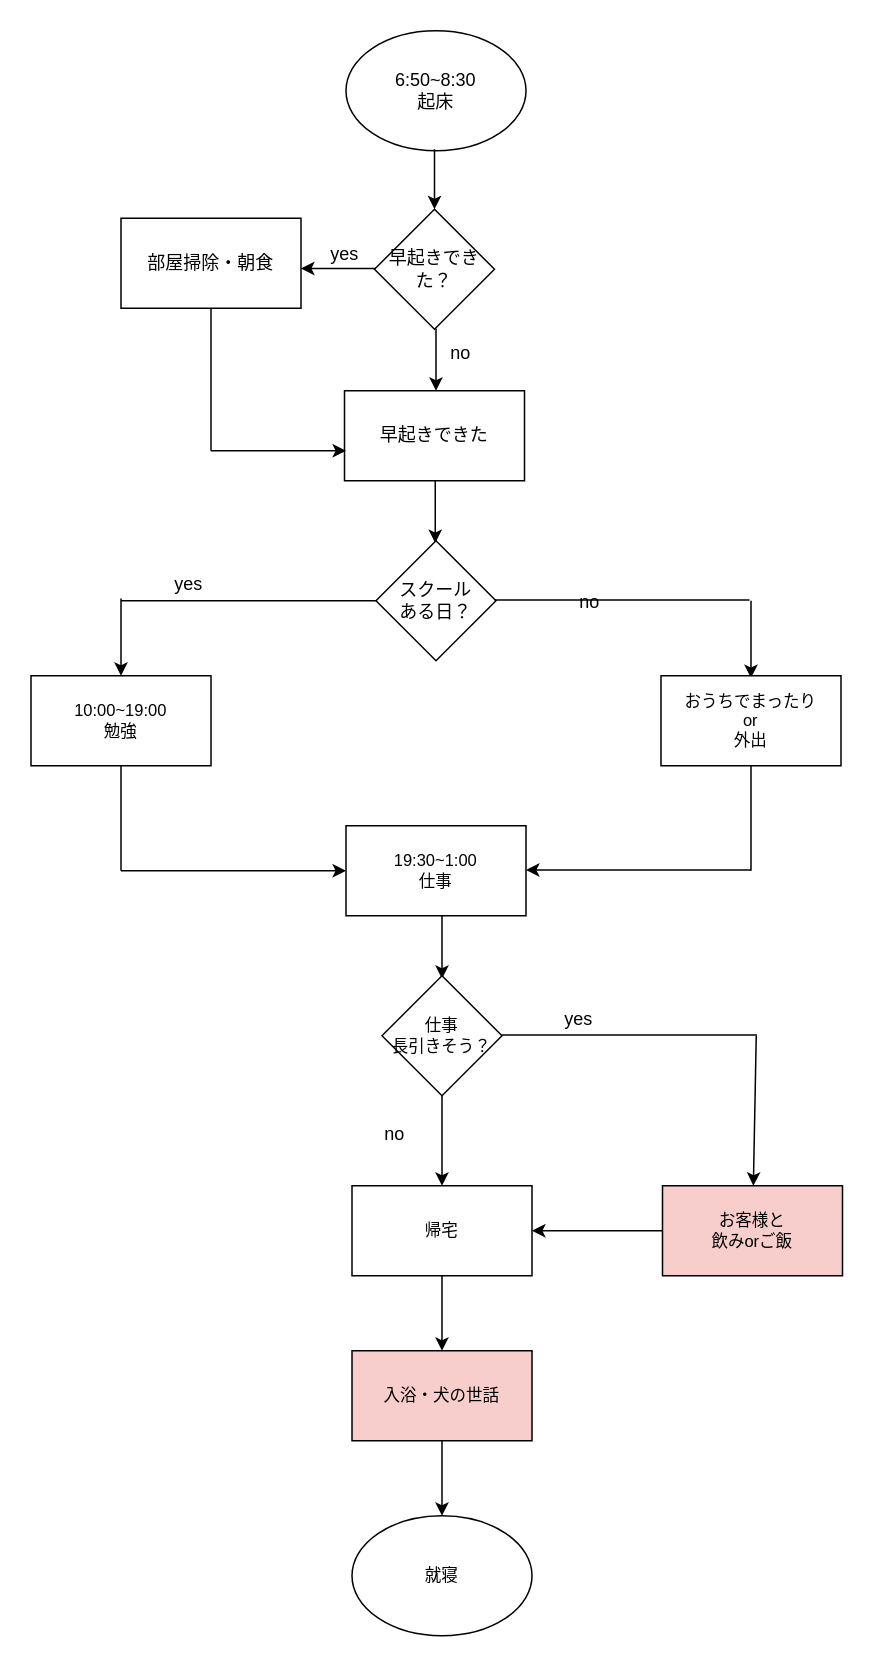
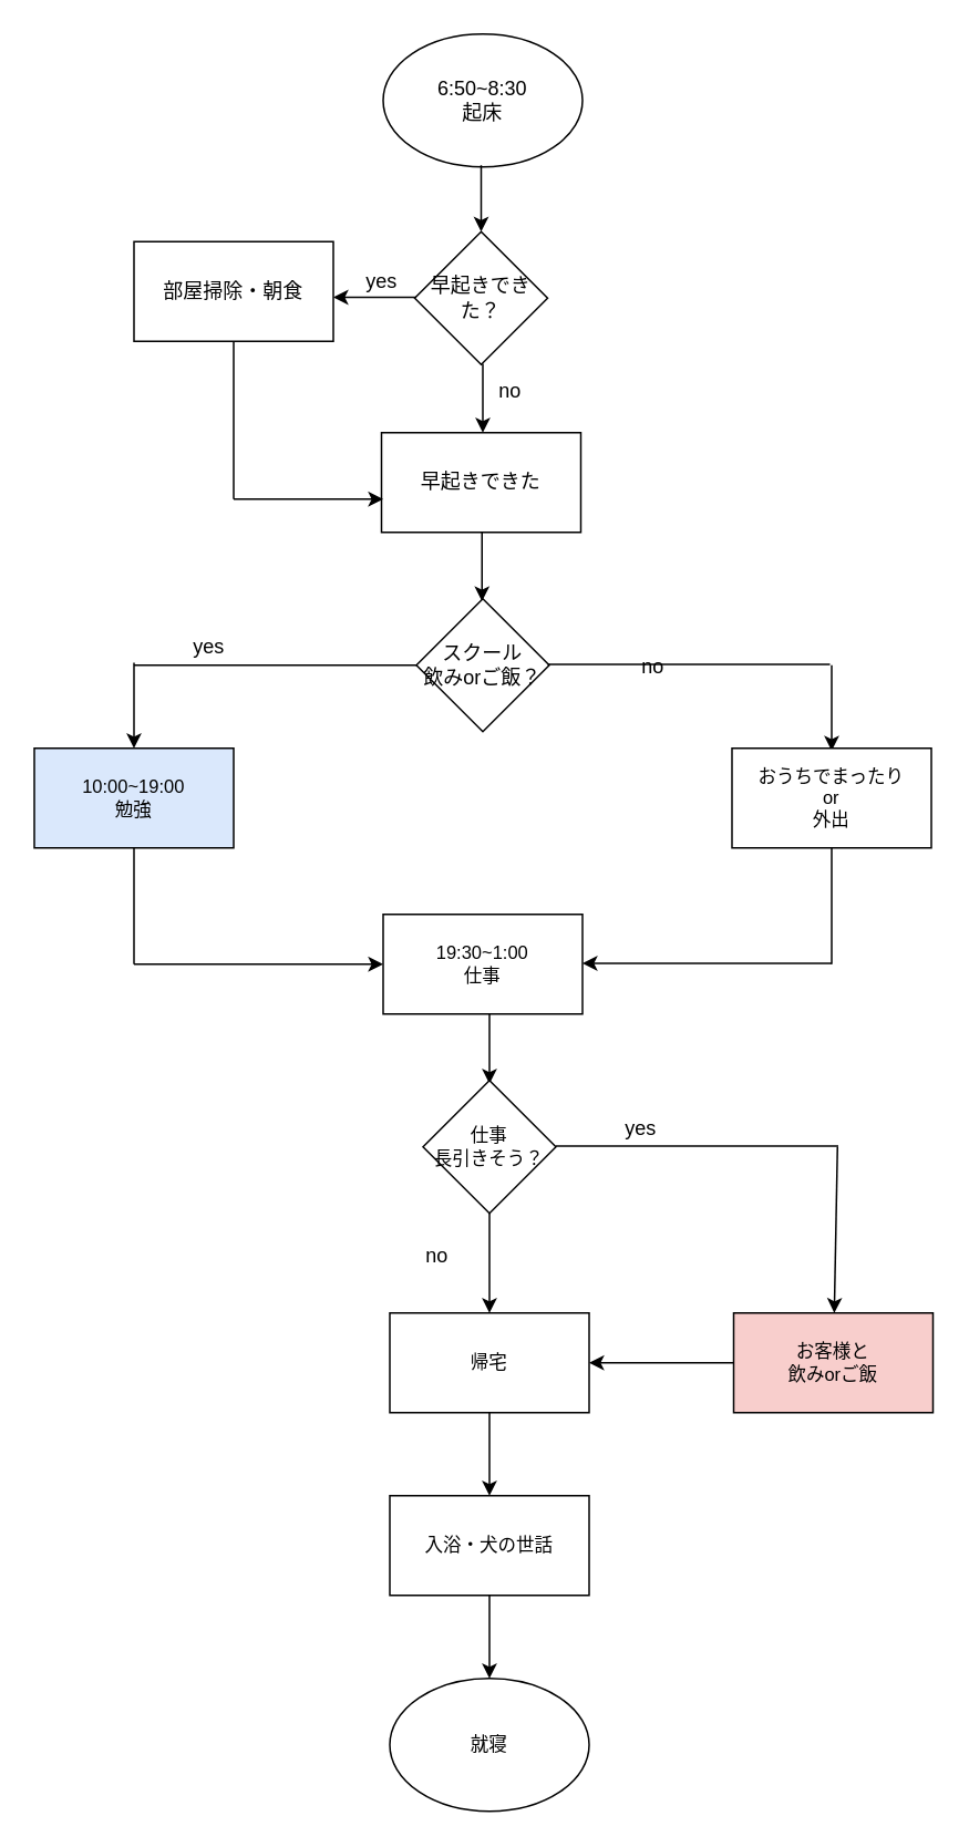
  <mxCell id="0" />
  <mxCell id="1" parent="0" />
  <mxCell id="2" value="6:50~8:30&lt;br&gt;起床" style="ellipse;whiteSpace=wrap;html=1;" vertex="1" parent="1"><mxGeometry x="230" y="20" width="120" height="80" as="geometry" /></mxCell>
  <mxCell id="3" value="" style="endArrow=classic;html=1;rounded=0;" edge="1" parent="1"><mxGeometry width="50" height="50" relative="1" as="geometry"><mxPoint x="289" y="99" as="sourcePoint" /><mxPoint x="289" y="139" as="targetPoint" /><Array as="points" /></mxGeometry></mxCell>
  <mxCell id="4" value="早起きできた？" style="rhombus;whiteSpace=wrap;html=1;" vertex="1" parent="1"><mxGeometry x="249" y="139" width="80" height="80" as="geometry" /></mxCell>
  <mxCell id="5" value="" style="endArrow=classic;html=1;rounded=0;" edge="1" parent="1"><mxGeometry width="50" height="50" relative="1" as="geometry"><mxPoint x="250" y="178.5" as="sourcePoint" /><mxPoint x="200" y="178.5" as="targetPoint" /><Array as="points" /></mxGeometry></mxCell>
  <mxCell id="6" value="yes&#10;" style="text;strokeColor=none;fillColor=none;align=left;verticalAlign=middle;spacingLeft=4;spacingRight=4;overflow=hidden;points=[[0,0.5],[1,0.5]];portConstraint=eastwest;rotatable=0;" vertex="1" parent="1"><mxGeometry x="214" y="160" width="80" height="30" as="geometry" /></mxCell>
  <mxCell id="7" value="" style="endArrow=classic;html=1;rounded=0;" edge="1" parent="1"><mxGeometry width="50" height="50" relative="1" as="geometry"><mxPoint x="290" y="218.5" as="sourcePoint" /><mxPoint x="290" y="260" as="targetPoint" /><Array as="points" /></mxGeometry></mxCell>
  <mxCell id="8" value="部屋掃除・朝食" style="rounded=0;whiteSpace=wrap;html=1;" vertex="1" parent="1"><mxGeometry x="80" y="145" width="120" height="60" as="geometry" /></mxCell>
  <mxCell id="9" value="早起きできた" style="rounded=0;whiteSpace=wrap;html=1;" vertex="1" parent="1"><mxGeometry x="229" y="260" width="120" height="60" as="geometry" /></mxCell>
  <mxCell id="10" value="" style="endArrow=none;html=1;rounded=0;labelBackgroundColor=default;strokeColor=default;fontFamily=Helvetica;fontSize=11;fontColor=default;endSize=6;targetPerimeterSpacing=200;shape=connector;" edge="1" parent="1"><mxGeometry width="50" height="50" relative="1" as="geometry"><mxPoint x="140" y="300" as="sourcePoint" /><mxPoint x="140" y="205" as="targetPoint" /></mxGeometry></mxCell>
  <mxCell id="11" value="" style="endArrow=classic;html=1;rounded=0;labelBackgroundColor=default;strokeColor=default;fontFamily=Helvetica;fontSize=11;fontColor=default;endSize=6;targetPerimeterSpacing=200;shape=connector;" edge="1" parent="1"><mxGeometry width="50" height="50" relative="1" as="geometry"><mxPoint x="140" y="300" as="sourcePoint" /><mxPoint x="230" y="300" as="targetPoint" /></mxGeometry></mxCell>
  <mxCell id="12" value="" style="endArrow=classic;html=1;rounded=0;" edge="1" parent="1"><mxGeometry width="50" height="50" relative="1" as="geometry"><mxPoint x="289.5" y="320" as="sourcePoint" /><mxPoint x="289.5" y="361.5" as="targetPoint" /><Array as="points" /></mxGeometry></mxCell>
- <mxCell id="13" value="スクール&lt;br&gt;ある日？" style="rhombus;whiteSpace=wrap;html=1;" vertex="1" parent="1"><mxGeometry x="250" y="360" width="80" height="80" as="geometry" /></mxCell>
+ <mxCell id="13" value="スクール&lt;br&gt;飲みorご飯？" style="rhombus;whiteSpace=wrap;html=1;" vertex="1" parent="1"><mxGeometry x="250" y="360" width="80" height="80" as="geometry" /></mxCell>
  <mxCell id="14" value="" style="endArrow=none;html=1;rounded=0;labelBackgroundColor=default;strokeColor=default;fontFamily=Helvetica;fontSize=11;fontColor=default;endSize=6;targetPerimeterSpacing=200;shape=connector;" edge="1" parent="1"><mxGeometry width="50" height="50" relative="1" as="geometry"><mxPoint x="80" y="400" as="sourcePoint" /><mxPoint x="250" y="400" as="targetPoint" /><Array as="points" /></mxGeometry></mxCell>
  <mxCell id="15" value="" style="endArrow=classic;html=1;rounded=0;" edge="1" parent="1"><mxGeometry width="50" height="50" relative="1" as="geometry"><mxPoint x="80" y="398.5" as="sourcePoint" /><mxPoint x="80" y="450" as="targetPoint" /><Array as="points" /></mxGeometry></mxCell>
  <mxCell id="16" value="yes&#10;" style="text;strokeColor=none;fillColor=none;align=left;verticalAlign=middle;spacingLeft=4;spacingRight=4;overflow=hidden;points=[[0,0.5],[1,0.5]];portConstraint=eastwest;rotatable=0;" vertex="1" parent="1"><mxGeometry x="110" y="380" width="80" height="30" as="geometry" /></mxCell>
  <mxCell id="17" value="" style="endArrow=none;html=1;rounded=0;labelBackgroundColor=default;strokeColor=default;fontFamily=Helvetica;fontSize=11;fontColor=default;endSize=6;targetPerimeterSpacing=200;shape=connector;" edge="1" parent="1"><mxGeometry width="50" height="50" relative="1" as="geometry"><mxPoint x="329" y="399.5" as="sourcePoint" /><mxPoint x="499" y="399.5" as="targetPoint" /><Array as="points" /></mxGeometry></mxCell>
  <mxCell id="18" value="" style="endArrow=classic;html=1;rounded=0;" edge="1" parent="1"><mxGeometry width="50" height="50" relative="1" as="geometry"><mxPoint x="500" y="400" as="sourcePoint" /><mxPoint x="500" y="451.5" as="targetPoint" /><Array as="points" /></mxGeometry></mxCell>
  <mxCell id="19" value="no" style="text;strokeColor=none;fillColor=none;align=left;verticalAlign=middle;spacingLeft=4;spacingRight=4;overflow=hidden;points=[[0,0.5],[1,0.5]];portConstraint=eastwest;rotatable=0;" vertex="1" parent="1"><mxGeometry x="294" y="219" width="80" height="30" as="geometry" /></mxCell>
- <mxCell id="20" value="10:00~19:00&lt;br&gt;勉強" style="rounded=0;whiteSpace=wrap;html=1;fontFamily=Helvetica;fontSize=11;fontColor=default;" vertex="1" parent="1"><mxGeometry x="20" y="450" width="120" height="60" as="geometry" /></mxCell>
+ <mxCell id="20" value="10:00~19:00&lt;br&gt;勉強" style="rounded=0;whiteSpace=wrap;html=1;fontFamily=Helvetica;fontSize=11;fontColor=default;fillColor=#dae8fc;" vertex="1" parent="1"><mxGeometry x="20" y="450" width="120" height="60" as="geometry" /></mxCell>
  <mxCell id="21" value="おうちでまったり&lt;br&gt;or&lt;br&gt;外出" style="rounded=0;whiteSpace=wrap;html=1;fontFamily=Helvetica;fontSize=11;fontColor=default;" vertex="1" parent="1"><mxGeometry x="440" y="450" width="120" height="60" as="geometry" /></mxCell>
  <mxCell id="22" value="" style="endArrow=none;html=1;rounded=0;labelBackgroundColor=default;strokeColor=default;fontFamily=Helvetica;fontSize=11;fontColor=default;endSize=6;targetPerimeterSpacing=200;shape=connector;" edge="1" parent="1"><mxGeometry width="50" height="50" relative="1" as="geometry"><mxPoint x="80" y="580" as="sourcePoint" /><mxPoint x="80" y="510" as="targetPoint" /></mxGeometry></mxCell>
  <mxCell id="23" value="" style="endArrow=classic;html=1;rounded=0;labelBackgroundColor=default;strokeColor=default;fontFamily=Helvetica;fontSize=11;fontColor=default;endSize=6;targetPerimeterSpacing=200;shape=connector;" edge="1" parent="1"><mxGeometry width="50" height="50" relative="1" as="geometry"><mxPoint x="80" y="580" as="sourcePoint" /><mxPoint x="230" y="580" as="targetPoint" /></mxGeometry></mxCell>
  <mxCell id="24" value="19:30~1:00&lt;br&gt;仕事" style="rounded=0;whiteSpace=wrap;html=1;fontFamily=Helvetica;fontSize=11;fontColor=default;" vertex="1" parent="1"><mxGeometry x="230" y="550" width="120" height="60" as="geometry" /></mxCell>
  <mxCell id="25" value="" style="endArrow=none;html=1;rounded=0;labelBackgroundColor=default;strokeColor=default;fontFamily=Helvetica;fontSize=11;fontColor=default;endSize=6;targetPerimeterSpacing=200;shape=connector;" edge="1" parent="1"><mxGeometry width="50" height="50" relative="1" as="geometry"><mxPoint x="500" y="580" as="sourcePoint" /><mxPoint x="500" y="510" as="targetPoint" /></mxGeometry></mxCell>
  <mxCell id="26" value="" style="endArrow=classic;html=1;rounded=0;labelBackgroundColor=default;strokeColor=default;fontFamily=Helvetica;fontSize=11;fontColor=default;endSize=6;shape=connector;sourcePerimeterSpacing=200;" edge="1" parent="1"><mxGeometry width="50" height="50" relative="1" as="geometry"><mxPoint x="500" y="579.5" as="sourcePoint" /><mxPoint x="350" y="579.5" as="targetPoint" /></mxGeometry></mxCell>
  <mxCell id="27" value="" style="endArrow=classic;html=1;rounded=0;" edge="1" parent="1"><mxGeometry width="50" height="50" relative="1" as="geometry"><mxPoint x="294" y="610" as="sourcePoint" /><mxPoint x="294" y="652" as="targetPoint" /><Array as="points" /></mxGeometry></mxCell>
  <mxCell id="28" value="仕事&lt;br&gt;長引きそう？" style="rhombus;whiteSpace=wrap;html=1;fontFamily=Helvetica;fontSize=11;fontColor=default;" vertex="1" parent="1"><mxGeometry x="254" y="650" width="80" height="80" as="geometry" /></mxCell>
  <mxCell id="29" value="" style="endArrow=none;html=1;rounded=0;labelBackgroundColor=default;strokeColor=default;fontFamily=Helvetica;fontSize=11;fontColor=default;endSize=6;targetPerimeterSpacing=200;shape=connector;" edge="1" parent="1"><mxGeometry width="50" height="50" relative="1" as="geometry"><mxPoint x="334" y="689.5" as="sourcePoint" /><mxPoint x="504" y="689.5" as="targetPoint" /><Array as="points" /></mxGeometry></mxCell>
  <mxCell id="30" value="" style="endArrow=classic;html=1;rounded=0;entryX=0.5;entryY=0;entryDx=0;entryDy=0;" edge="1" parent="1" target="34"><mxGeometry width="50" height="50" relative="1" as="geometry"><mxPoint x="294" y="730" as="sourcePoint" /><mxPoint x="294" y="781.5" as="targetPoint" /><Array as="points" /></mxGeometry></mxCell>
  <mxCell id="31" value="" style="endArrow=classic;html=1;rounded=0;" edge="1" parent="1" target="32"><mxGeometry width="50" height="50" relative="1" as="geometry"><mxPoint x="503.5" y="690" as="sourcePoint" /><mxPoint x="503.5" y="741.5" as="targetPoint" /><Array as="points" /></mxGeometry></mxCell>
  <mxCell id="32" value="お客様と&lt;br&gt;飲みorご飯" style="rounded=0;whiteSpace=wrap;html=1;fontFamily=Helvetica;fontSize=11;fontColor=default;fillColor=#f8cecc;" vertex="1" parent="1"><mxGeometry x="441" y="790" width="120" height="60" as="geometry" /></mxCell>
  <mxCell id="33" value="" style="endArrow=classic;html=1;rounded=0;labelBackgroundColor=default;strokeColor=default;fontFamily=Helvetica;fontSize=11;fontColor=default;endSize=6;targetPerimeterSpacing=200;shape=connector;entryX=1;entryY=0.5;entryDx=0;entryDy=0;exitX=0;exitY=0.5;exitDx=0;exitDy=0;" edge="1" parent="1" source="32" target="34"><mxGeometry width="50" height="50" relative="1" as="geometry"><mxPoint x="430" y="810" as="sourcePoint" /><mxPoint x="420" y="785" as="targetPoint" /></mxGeometry></mxCell>
  <mxCell id="34" value="帰宅" style="rounded=0;whiteSpace=wrap;html=1;fontFamily=Helvetica;fontSize=11;fontColor=default;" vertex="1" parent="1"><mxGeometry x="234" y="790" width="120" height="60" as="geometry" /></mxCell>
  <mxCell id="35" value="yes&#10;" style="text;strokeColor=none;fillColor=none;align=left;verticalAlign=middle;spacingLeft=4;spacingRight=4;overflow=hidden;points=[[0,0.5],[1,0.5]];portConstraint=eastwest;rotatable=0;" vertex="1" parent="1"><mxGeometry x="370" y="670" width="80" height="30" as="geometry" /></mxCell>
  <mxCell id="36" value="no" style="text;strokeColor=none;fillColor=none;align=left;verticalAlign=middle;spacingLeft=4;spacingRight=4;overflow=hidden;points=[[0,0.5],[1,0.5]];portConstraint=eastwest;rotatable=0;" vertex="1" parent="1"><mxGeometry x="250" y="740" width="80" height="30" as="geometry" /></mxCell>
  <mxCell id="37" value="" style="endArrow=classic;html=1;rounded=0;entryX=0.5;entryY=0;entryDx=0;entryDy=0;" edge="1" parent="1"><mxGeometry width="50" height="50" relative="1" as="geometry"><mxPoint x="294" y="850" as="sourcePoint" /><mxPoint x="294" y="900" as="targetPoint" /><Array as="points" /></mxGeometry></mxCell>
- <mxCell id="38" value="入浴・犬の世話" style="rounded=0;whiteSpace=wrap;html=1;fontFamily=Helvetica;fontSize=11;fontColor=default;fillColor=#f8cecc;" vertex="1" parent="1"><mxGeometry x="234" y="900" width="120" height="60" as="geometry" /></mxCell>
+ <mxCell id="38" value="入浴・犬の世話" style="rounded=0;whiteSpace=wrap;html=1;fontFamily=Helvetica;fontSize=11;fontColor=default;" vertex="1" parent="1"><mxGeometry x="234" y="900" width="120" height="60" as="geometry" /></mxCell>
  <mxCell id="39" value="就寝" style="ellipse;whiteSpace=wrap;html=1;fontFamily=Helvetica;fontSize=11;fontColor=default;" vertex="1" parent="1"><mxGeometry x="234" y="1010" width="120" height="80" as="geometry" /></mxCell>
  <mxCell id="40" value="" style="endArrow=classic;html=1;rounded=0;entryX=0.5;entryY=0;entryDx=0;entryDy=0;" edge="1" parent="1"><mxGeometry width="50" height="50" relative="1" as="geometry"><mxPoint x="294" y="960" as="sourcePoint" /><mxPoint x="294" y="1010" as="targetPoint" /><Array as="points" /></mxGeometry></mxCell>
  <mxCell id="41" value="no" style="text;strokeColor=none;fillColor=none;align=left;verticalAlign=middle;spacingLeft=4;spacingRight=4;overflow=hidden;points=[[0,0.5],[1,0.5]];portConstraint=eastwest;rotatable=0;" vertex="1" parent="1"><mxGeometry x="380" y="385" width="80" height="30" as="geometry" /></mxCell>
